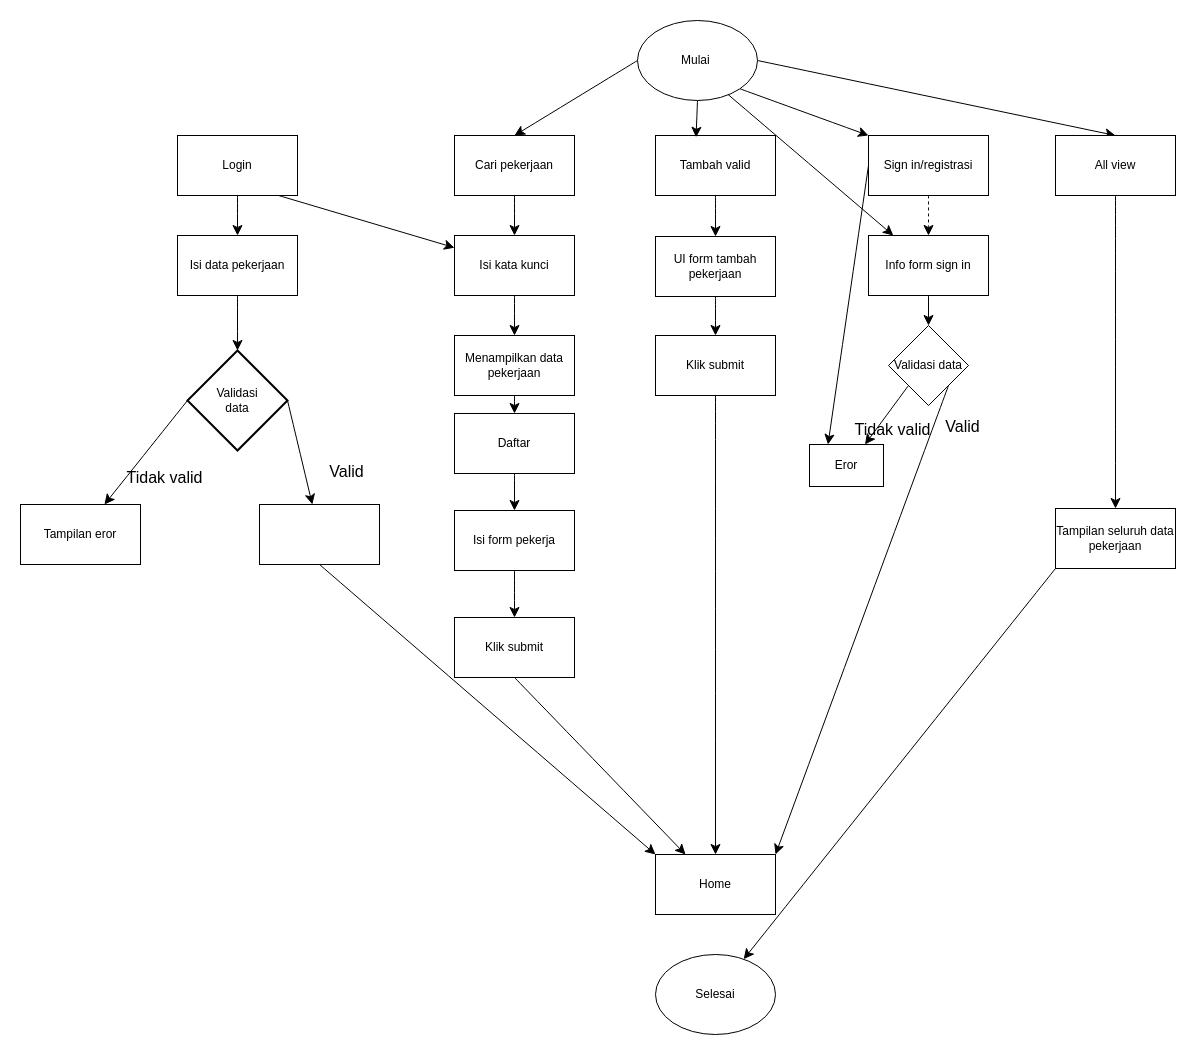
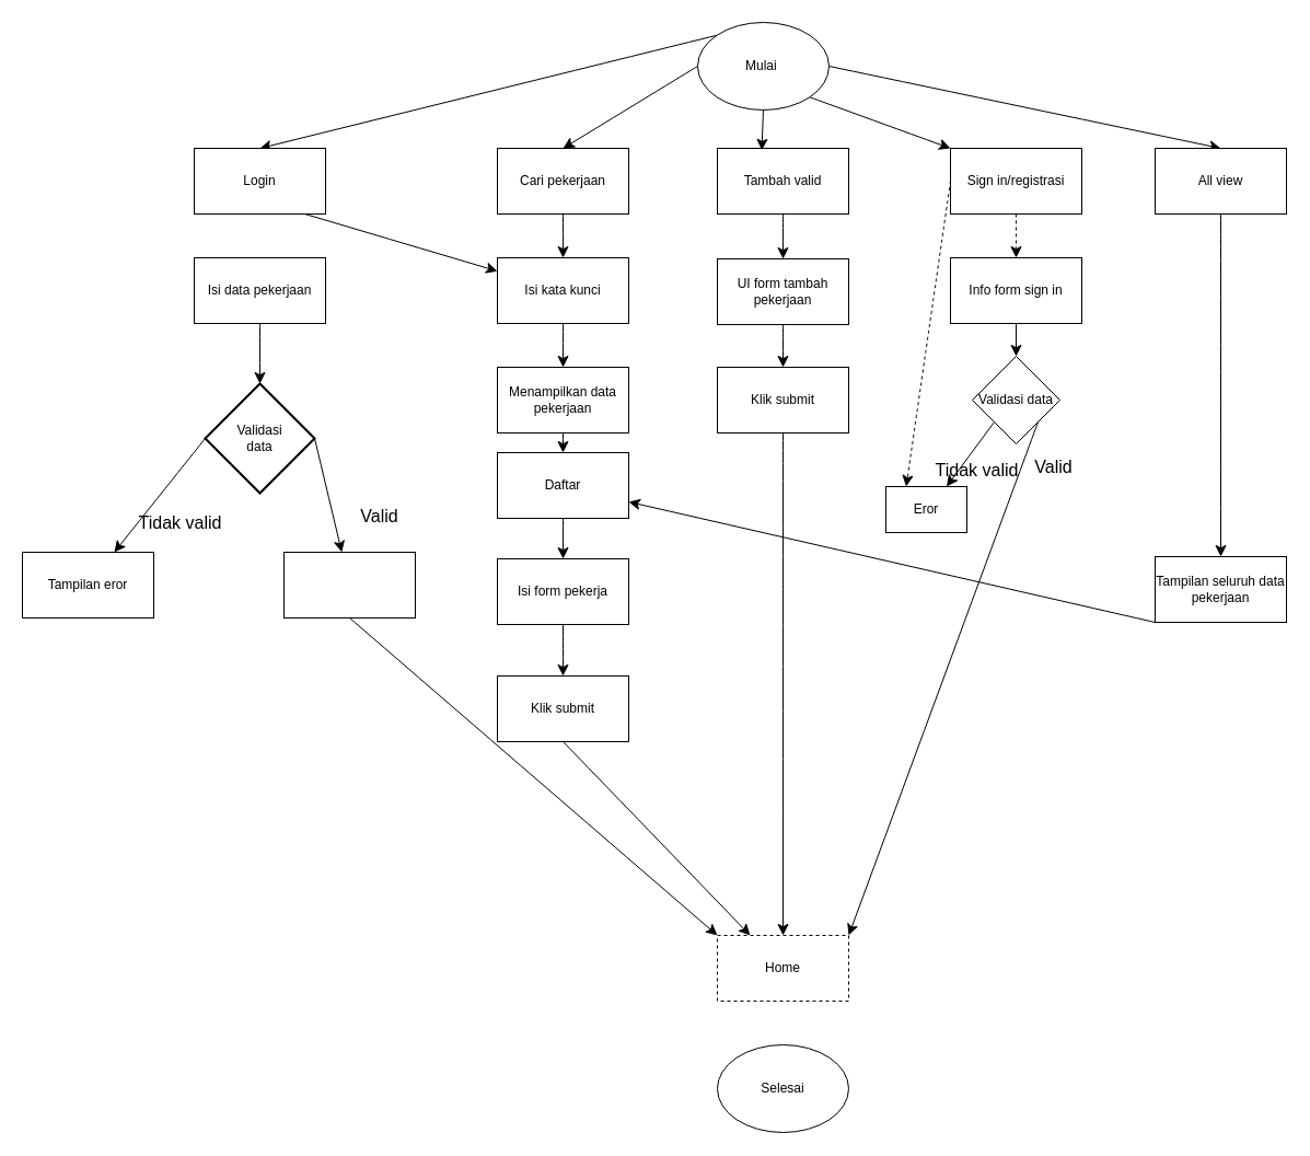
  <mxCell id="0" />
  <mxCell id="1" parent="0" />
- <mxCell id="2" style="edgeStyle=none;curved=1;rounded=0;orthogonalLoop=1;jettySize=auto;html=1;exitX=0;exitY=0;exitDx=0;exitDy=0;fontSize=12;startSize=8;endSize=8;labelBackgroundColor=none;fontColor=default;" edge="1" parent="1" source="6" target="42"><mxGeometry relative="1" as="geometry" /></mxCell>
+ <mxCell id="2" style="edgeStyle=none;curved=1;rounded=0;orthogonalLoop=1;jettySize=auto;html=1;exitX=0;exitY=0;exitDx=0;exitDy=0;entryX=0.5;entryY=0;entryDx=0;entryDy=0;fontSize=12;startSize=8;endSize=8;labelBackgroundColor=none;fontColor=default;" edge="1" parent="1" source="6" target="9"><mxGeometry relative="1" as="geometry" /></mxCell>
  <mxCell id="3" style="edgeStyle=none;curved=1;rounded=0;orthogonalLoop=1;jettySize=auto;html=1;exitX=0;exitY=0.5;exitDx=0;exitDy=0;entryX=0.5;entryY=0;entryDx=0;entryDy=0;fontSize=12;startSize=8;endSize=8;labelBackgroundColor=none;fontColor=default;" edge="1" parent="1" source="6" target="21"><mxGeometry relative="1" as="geometry" /></mxCell>
  <mxCell id="4" style="edgeStyle=none;curved=1;rounded=0;orthogonalLoop=1;jettySize=auto;html=1;exitX=1;exitY=1;exitDx=0;exitDy=0;entryX=0;entryY=0;entryDx=0;entryDy=0;fontSize=12;startSize=8;endSize=8;labelBackgroundColor=none;fontColor=default;" edge="1" parent="1" source="6" target="40"><mxGeometry relative="1" as="geometry" /></mxCell>
  <mxCell id="5" style="edgeStyle=none;curved=1;rounded=0;orthogonalLoop=1;jettySize=auto;html=1;exitX=1;exitY=0.5;exitDx=0;exitDy=0;entryX=0.5;entryY=0;entryDx=0;entryDy=0;fontSize=12;startSize=8;endSize=8;labelBackgroundColor=none;fontColor=default;" edge="1" parent="1" source="6" target="52"><mxGeometry relative="1" as="geometry" /></mxCell>
  <mxCell id="6" value="Mulai&amp;nbsp;" style="ellipse;whiteSpace=wrap;html=1;labelBackgroundColor=none;" vertex="1" parent="1"><mxGeometry x="637" y="20" width="120" height="80" as="geometry" /></mxCell>
- <mxCell id="7" style="edgeStyle=none;curved=1;rounded=0;orthogonalLoop=1;jettySize=auto;html=1;exitX=0.5;exitY=1;exitDx=0;exitDy=0;entryX=0.5;entryY=0;entryDx=0;entryDy=0;fontSize=12;startSize=8;endSize=8;labelBackgroundColor=none;fontColor=default;" edge="1" parent="1" source="9" target="10"><mxGeometry relative="1" as="geometry" /></mxCell>
  <mxCell id="8" style="edgeStyle=none;curved=1;rounded=0;orthogonalLoop=1;jettySize=auto;html=1;exitX=0;exitY=0.5;exitDx=0;exitDy=0;fontSize=12;startSize=8;endSize=8;labelBackgroundColor=none;fontColor=default;" edge="1" parent="1" source="9" target="23"><mxGeometry relative="1" as="geometry" /></mxCell>
  <mxCell id="9" value="Login" style="rounded=0;whiteSpace=wrap;html=1;labelBackgroundColor=none;" vertex="1" parent="1"><mxGeometry x="177" y="135" width="120" height="60" as="geometry" /></mxCell>
  <mxCell id="10" value="Isi data pekerjaan" style="rounded=0;whiteSpace=wrap;html=1;labelBackgroundColor=none;" vertex="1" parent="1"><mxGeometry x="177" y="235" width="120" height="60" as="geometry" /></mxCell>
  <mxCell id="11" style="edgeStyle=none;curved=1;rounded=0;orthogonalLoop=1;jettySize=auto;html=1;exitX=0;exitY=0.5;exitDx=0;exitDy=0;exitPerimeter=0;fontSize=12;startSize=8;endSize=8;labelBackgroundColor=none;fontColor=default;" edge="1" parent="1" source="13" target="14"><mxGeometry relative="1" as="geometry" /></mxCell>
  <mxCell id="12" style="edgeStyle=none;curved=1;rounded=0;orthogonalLoop=1;jettySize=auto;html=1;exitX=1;exitY=0.5;exitDx=0;exitDy=0;exitPerimeter=0;fontSize=12;startSize=8;endSize=8;labelBackgroundColor=none;fontColor=default;" edge="1" parent="1" source="13" target="16"><mxGeometry relative="1" as="geometry" /></mxCell>
  <mxCell id="13" value="Validasi&lt;div&gt;data&lt;/div&gt;" style="strokeWidth=2;html=1;shape=mxgraph.flowchart.decision;whiteSpace=wrap;labelBackgroundColor=none;" vertex="1" parent="1"><mxGeometry x="187" y="350" width="100" height="100" as="geometry" /></mxCell>
  <mxCell id="14" value="Tampilan eror" style="rounded=0;whiteSpace=wrap;html=1;labelBackgroundColor=none;" vertex="1" parent="1"><mxGeometry x="20" y="504" width="120" height="60" as="geometry" /></mxCell>
  <mxCell id="15" style="edgeStyle=none;curved=1;rounded=0;orthogonalLoop=1;jettySize=auto;html=1;exitX=0.5;exitY=1;exitDx=0;exitDy=0;entryX=0;entryY=0;entryDx=0;entryDy=0;fontSize=12;startSize=8;endSize=8;labelBackgroundColor=none;fontColor=default;" edge="1" parent="1" source="16" target="49"><mxGeometry relative="1" as="geometry" /></mxCell>
  <mxCell id="16" value="" style="rounded=0;whiteSpace=wrap;html=1;labelBackgroundColor=none;" vertex="1" parent="1"><mxGeometry x="259" y="504" width="120" height="60" as="geometry" /></mxCell>
  <mxCell id="17" value="Tidak valid" style="text;html=1;align=center;verticalAlign=middle;resizable=0;points=[];autosize=1;strokeColor=none;fillColor=none;fontSize=16;labelBackgroundColor=none;" vertex="1" parent="1"><mxGeometry x="117" y="461" width="94" height="31" as="geometry" /></mxCell>
  <mxCell id="18" value="Valid" style="text;html=1;align=center;verticalAlign=middle;resizable=0;points=[];autosize=1;strokeColor=none;fillColor=none;fontSize=16;labelBackgroundColor=none;" vertex="1" parent="1"><mxGeometry x="320" y="455" width="52" height="31" as="geometry" /></mxCell>
  <mxCell id="19" style="edgeStyle=none;curved=1;rounded=0;orthogonalLoop=1;jettySize=auto;html=1;exitX=0.5;exitY=1;exitDx=0;exitDy=0;entryX=0.5;entryY=0;entryDx=0;entryDy=0;entryPerimeter=0;fontSize=12;startSize=8;endSize=8;labelBackgroundColor=none;fontColor=default;" edge="1" parent="1" source="10" target="13"><mxGeometry relative="1" as="geometry" /></mxCell>
  <mxCell id="20" style="edgeStyle=none;curved=1;rounded=0;orthogonalLoop=1;jettySize=auto;html=1;exitX=0.5;exitY=1;exitDx=0;exitDy=0;entryX=0.5;entryY=0;entryDx=0;entryDy=0;fontSize=12;startSize=8;endSize=8;labelBackgroundColor=none;fontColor=default;" edge="1" parent="1" source="21" target="23"><mxGeometry relative="1" as="geometry" /></mxCell>
  <mxCell id="21" value="Cari pekerjaan" style="rounded=0;whiteSpace=wrap;html=1;labelBackgroundColor=none;" vertex="1" parent="1"><mxGeometry x="454" y="135" width="120" height="60" as="geometry" /></mxCell>
  <mxCell id="22" style="edgeStyle=none;curved=1;rounded=0;orthogonalLoop=1;jettySize=auto;html=1;exitX=0.5;exitY=1;exitDx=0;exitDy=0;entryX=0.5;entryY=0;entryDx=0;entryDy=0;fontSize=12;startSize=8;endSize=8;labelBackgroundColor=none;fontColor=default;" edge="1" parent="1" source="23" target="25"><mxGeometry relative="1" as="geometry" /></mxCell>
  <mxCell id="23" value="Isi kata kunci" style="rounded=0;whiteSpace=wrap;html=1;labelBackgroundColor=none;" vertex="1" parent="1"><mxGeometry x="454" y="235" width="120" height="60" as="geometry" /></mxCell>
  <mxCell id="24" style="edgeStyle=none;curved=1;rounded=0;orthogonalLoop=1;jettySize=auto;html=1;exitX=0.5;exitY=1;exitDx=0;exitDy=0;entryX=0.5;entryY=0;entryDx=0;entryDy=0;fontSize=12;startSize=8;endSize=8;labelBackgroundColor=none;fontColor=default;" edge="1" parent="1" source="25" target="27"><mxGeometry relative="1" as="geometry" /></mxCell>
  <mxCell id="25" value="Menampilkan data pekerjaan" style="rounded=0;whiteSpace=wrap;html=1;labelBackgroundColor=none;" vertex="1" parent="1"><mxGeometry x="454" y="335" width="120" height="60" as="geometry" /></mxCell>
  <mxCell id="26" style="edgeStyle=none;curved=1;rounded=0;orthogonalLoop=1;jettySize=auto;html=1;exitX=0.5;exitY=1;exitDx=0;exitDy=0;entryX=0.5;entryY=0;entryDx=0;entryDy=0;fontSize=12;startSize=8;endSize=8;labelBackgroundColor=none;fontColor=default;" edge="1" parent="1" source="27" target="29"><mxGeometry relative="1" as="geometry" /></mxCell>
  <mxCell id="27" value="Daftar" style="rounded=0;whiteSpace=wrap;html=1;labelBackgroundColor=none;" vertex="1" parent="1"><mxGeometry x="454" y="413" width="120" height="60" as="geometry" /></mxCell>
  <mxCell id="28" style="edgeStyle=none;curved=1;rounded=0;orthogonalLoop=1;jettySize=auto;html=1;exitX=0.5;exitY=1;exitDx=0;exitDy=0;entryX=0.5;entryY=0;entryDx=0;entryDy=0;fontSize=12;startSize=8;endSize=8;labelBackgroundColor=none;fontColor=default;" edge="1" parent="1" source="29" target="31"><mxGeometry relative="1" as="geometry" /></mxCell>
  <mxCell id="29" value="Isi form pekerja" style="rounded=0;whiteSpace=wrap;html=1;labelBackgroundColor=none;" vertex="1" parent="1"><mxGeometry x="454" y="510" width="120" height="60" as="geometry" /></mxCell>
  <mxCell id="30" style="edgeStyle=none;curved=1;rounded=0;orthogonalLoop=1;jettySize=auto;html=1;exitX=0.5;exitY=1;exitDx=0;exitDy=0;entryX=0.25;entryY=0;entryDx=0;entryDy=0;fontSize=12;startSize=8;endSize=8;labelBackgroundColor=none;fontColor=default;" edge="1" parent="1" source="31" target="49"><mxGeometry relative="1" as="geometry" /></mxCell>
  <mxCell id="31" value="Klik submit" style="rounded=0;whiteSpace=wrap;html=1;labelBackgroundColor=none;" vertex="1" parent="1"><mxGeometry x="454" y="617" width="120" height="60" as="geometry" /></mxCell>
  <mxCell id="32" style="edgeStyle=none;curved=1;rounded=0;orthogonalLoop=1;jettySize=auto;html=1;exitX=0.5;exitY=1;exitDx=0;exitDy=0;entryX=0.5;entryY=0;entryDx=0;entryDy=0;fontSize=12;startSize=8;endSize=8;labelBackgroundColor=none;fontColor=default;" edge="1" parent="1" source="33" target="35"><mxGeometry relative="1" as="geometry" /></mxCell>
  <mxCell id="33" value="Tambah valid" style="rounded=0;whiteSpace=wrap;html=1;labelBackgroundColor=none;" vertex="1" parent="1"><mxGeometry x="655" y="135" width="120" height="60" as="geometry" /></mxCell>
  <mxCell id="34" style="edgeStyle=none;curved=1;rounded=0;orthogonalLoop=1;jettySize=auto;html=1;exitX=0.5;exitY=1;exitDx=0;exitDy=0;entryX=0.5;entryY=0;entryDx=0;entryDy=0;fontSize=12;startSize=8;endSize=8;labelBackgroundColor=none;fontColor=default;" edge="1" parent="1" source="35" target="37"><mxGeometry relative="1" as="geometry" /></mxCell>
  <mxCell id="35" value="UI form tambah pekerjaan" style="rounded=0;whiteSpace=wrap;html=1;labelBackgroundColor=none;" vertex="1" parent="1"><mxGeometry x="655" y="236" width="120" height="60" as="geometry" /></mxCell>
  <mxCell id="36" style="edgeStyle=none;curved=1;rounded=0;orthogonalLoop=1;jettySize=auto;html=1;exitX=0.5;exitY=1;exitDx=0;exitDy=0;entryX=0.5;entryY=0;entryDx=0;entryDy=0;fontSize=12;startSize=8;endSize=8;labelBackgroundColor=none;fontColor=default;" edge="1" parent="1" source="37" target="49"><mxGeometry relative="1" as="geometry" /></mxCell>
  <mxCell id="37" value="Klik submit" style="rounded=0;whiteSpace=wrap;html=1;labelBackgroundColor=none;" vertex="1" parent="1"><mxGeometry x="655" y="335" width="120" height="60" as="geometry" /></mxCell>
  <mxCell id="38" style="edgeStyle=none;curved=1;rounded=0;orthogonalLoop=1;jettySize=auto;html=1;exitX=0.5;exitY=1;exitDx=0;exitDy=0;entryX=0.5;entryY=0;entryDx=0;entryDy=0;fontSize=12;startSize=8;endSize=8;labelBackgroundColor=none;fontColor=default;dashed=1;" edge="1" parent="1" source="40" target="42"><mxGeometry relative="1" as="geometry" /></mxCell>
- <mxCell id="39" style="edgeStyle=none;curved=1;rounded=0;orthogonalLoop=1;jettySize=auto;html=1;exitX=0;exitY=0.5;exitDx=0;exitDy=0;entryX=0.25;entryY=0;entryDx=0;entryDy=0;fontSize=12;startSize=8;endSize=8;labelBackgroundColor=none;fontColor=default;" edge="1" parent="1" source="40" target="46"><mxGeometry relative="1" as="geometry" /></mxCell>
+ <mxCell id="39" style="edgeStyle=none;curved=1;rounded=0;orthogonalLoop=1;jettySize=auto;html=1;exitX=0;exitY=0.5;exitDx=0;exitDy=0;entryX=0.25;entryY=0;entryDx=0;entryDy=0;fontSize=12;startSize=8;endSize=8;labelBackgroundColor=none;fontColor=default;dashed=1;" edge="1" parent="1" source="40" target="46"><mxGeometry relative="1" as="geometry" /></mxCell>
  <mxCell id="40" value="Sign in/registrasi" style="rounded=0;whiteSpace=wrap;html=1;labelBackgroundColor=none;" vertex="1" parent="1"><mxGeometry x="868" y="135" width="120" height="60" as="geometry" /></mxCell>
  <mxCell id="41" style="edgeStyle=none;curved=1;rounded=0;orthogonalLoop=1;jettySize=auto;html=1;exitX=0.5;exitY=1;exitDx=0;exitDy=0;entryX=0.5;entryY=0;entryDx=0;entryDy=0;fontSize=12;startSize=8;endSize=8;labelBackgroundColor=none;fontColor=default;" edge="1" parent="1" source="42" target="45"><mxGeometry relative="1" as="geometry" /></mxCell>
  <mxCell id="42" value="Info form sign in" style="rounded=0;whiteSpace=wrap;html=1;labelBackgroundColor=none;" vertex="1" parent="1"><mxGeometry x="868" y="235" width="120" height="60" as="geometry" /></mxCell>
  <mxCell id="43" style="edgeStyle=none;curved=1;rounded=0;orthogonalLoop=1;jettySize=auto;html=1;exitX=0;exitY=1;exitDx=0;exitDy=0;entryX=0.75;entryY=0;entryDx=0;entryDy=0;fontSize=12;startSize=8;endSize=8;labelBackgroundColor=none;fontColor=default;" edge="1" parent="1" source="45" target="46"><mxGeometry relative="1" as="geometry" /></mxCell>
  <mxCell id="44" style="edgeStyle=none;curved=1;rounded=0;orthogonalLoop=1;jettySize=auto;html=1;exitX=1;exitY=1;exitDx=0;exitDy=0;entryX=1;entryY=0;entryDx=0;entryDy=0;fontSize=12;startSize=8;endSize=8;labelBackgroundColor=none;fontColor=default;" edge="1" parent="1" source="45" target="49"><mxGeometry relative="1" as="geometry" /></mxCell>
  <mxCell id="45" value="Validasi data" style="rhombus;whiteSpace=wrap;html=1;labelBackgroundColor=none;" vertex="1" parent="1"><mxGeometry x="888" y="325" width="80" height="80" as="geometry" /></mxCell>
  <mxCell id="46" value="Eror" style="rounded=0;whiteSpace=wrap;html=1;labelBackgroundColor=none;" vertex="1" parent="1"><mxGeometry x="809" y="444" width="74" height="42" as="geometry" /></mxCell>
  <mxCell id="47" value="Valid" style="text;html=1;align=center;verticalAlign=middle;resizable=0;points=[];autosize=1;strokeColor=none;fillColor=none;fontSize=16;labelBackgroundColor=none;" vertex="1" parent="1"><mxGeometry x="936" y="410" width="52" height="31" as="geometry" /></mxCell>
  <mxCell id="48" style="edgeStyle=none;curved=1;rounded=0;orthogonalLoop=1;jettySize=auto;html=1;exitX=0.5;exitY=1;exitDx=0;exitDy=0;entryX=0.338;entryY=0.03;entryDx=0;entryDy=0;entryPerimeter=0;fontSize=12;startSize=8;endSize=8;labelBackgroundColor=none;fontColor=default;" edge="1" parent="1" source="6" target="33"><mxGeometry relative="1" as="geometry" /></mxCell>
- <mxCell id="49" value="Home" style="rounded=0;whiteSpace=wrap;html=1;labelBackgroundColor=none;" vertex="1" parent="1"><mxGeometry x="655" y="854" width="120" height="60" as="geometry" /></mxCell>
+ <mxCell id="49" value="Home" style="rounded=0;whiteSpace=wrap;html=1;labelBackgroundColor=none;dashed=1;" vertex="1" parent="1"><mxGeometry x="655" y="854" width="120" height="60" as="geometry" /></mxCell>
  <mxCell id="50" value="Tidak valid" style="text;html=1;align=center;verticalAlign=middle;resizable=0;points=[];autosize=1;strokeColor=none;fillColor=none;fontSize=16;labelBackgroundColor=none;" vertex="1" parent="1"><mxGeometry x="845" y="413" width="94" height="31" as="geometry" /></mxCell>
  <mxCell id="51" style="edgeStyle=none;curved=1;rounded=0;orthogonalLoop=1;jettySize=auto;html=1;exitX=0.5;exitY=1;exitDx=0;exitDy=0;entryX=0.5;entryY=0;entryDx=0;entryDy=0;fontSize=12;startSize=8;endSize=8;labelBackgroundColor=none;fontColor=default;" edge="1" parent="1" source="52" target="54"><mxGeometry relative="1" as="geometry" /></mxCell>
  <mxCell id="52" value="All view" style="rounded=0;whiteSpace=wrap;html=1;labelBackgroundColor=none;" vertex="1" parent="1"><mxGeometry x="1055" y="135" width="120" height="60" as="geometry" /></mxCell>
- <mxCell id="53" style="edgeStyle=none;curved=1;rounded=0;orthogonalLoop=1;jettySize=auto;html=1;exitX=0;exitY=1;exitDx=0;exitDy=0;fontSize=12;startSize=8;endSize=8;labelBackgroundColor=none;fontColor=default;" edge="1" parent="1" source="54" target="55"><mxGeometry relative="1" as="geometry" /></mxCell>
+ <mxCell id="53" style="edgeStyle=none;curved=1;rounded=0;orthogonalLoop=1;jettySize=auto;html=1;exitX=0;exitY=1;exitDx=0;exitDy=0;entryX=1;entryY=0.75;entryDx=0;entryDy=0;fontSize=12;startSize=8;endSize=8;labelBackgroundColor=none;fontColor=default;" edge="1" parent="1" source="54" target="27"><mxGeometry relative="1" as="geometry" /></mxCell>
  <mxCell id="54" value="Tampilan seluruh data pekerjaan" style="rounded=0;whiteSpace=wrap;html=1;labelBackgroundColor=none;" vertex="1" parent="1"><mxGeometry x="1055" y="508" width="120" height="60" as="geometry" /></mxCell>
  <mxCell id="55" value="Selesai" style="ellipse;whiteSpace=wrap;html=1;labelBackgroundColor=none;" vertex="1" parent="1"><mxGeometry x="655" y="954" width="120" height="80" as="geometry" /></mxCell>
